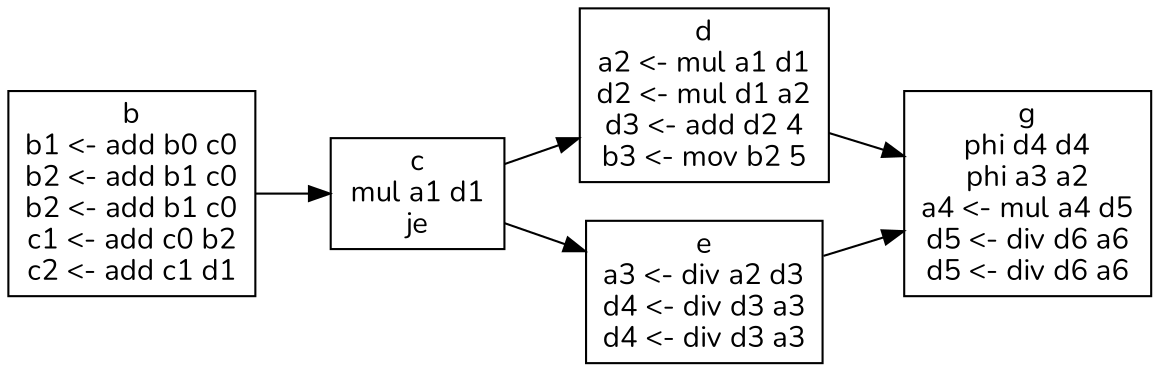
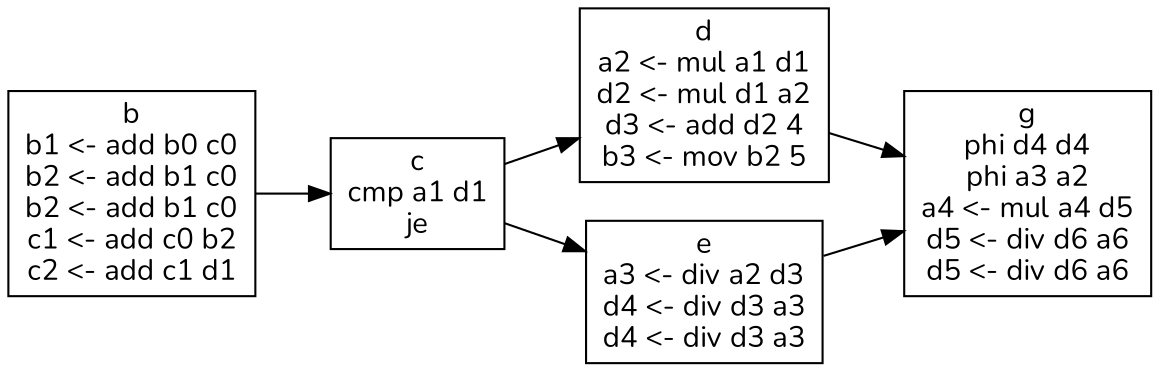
  digraph {
    rankdir=LR
    fontname=Nunito
    node [shape=box fontname=Nunito]
    edge [fontname=Nunito]
    n1 [label="b\nb1 <- add b0 c0\nb2 <- add b1 c0\nb2 <- add b1 c0\nc1 <- add c0 b2\nc2 <- add c1 d1\n"]
-   n2 [label="c\nmul a1 d1\nje\n"]
+   n2 [label="c\ncmp a1 d1\nje\n"]
    n3 [label="d\na2 <- mul a1 d1\nd2 <- mul d1 a2\nd3 <- add d2 4\nb3 <- mov b2 5\n"]
    n4 [label="e\na3 <- div a2 d3\nd4 <- div d3 a3\nd4 <- div d3 a3\n"]
    n5 [label="g\nphi d4 d4\nphi a3 a2\na4 <- mul a4 d5\nd5 <- div d6 a6\nd5 <- div d6 a6\n"]
    n1 -> n2
    n2 -> n3
    n2 -> n4
    n3 -> n5
    n4 -> n5
  }
